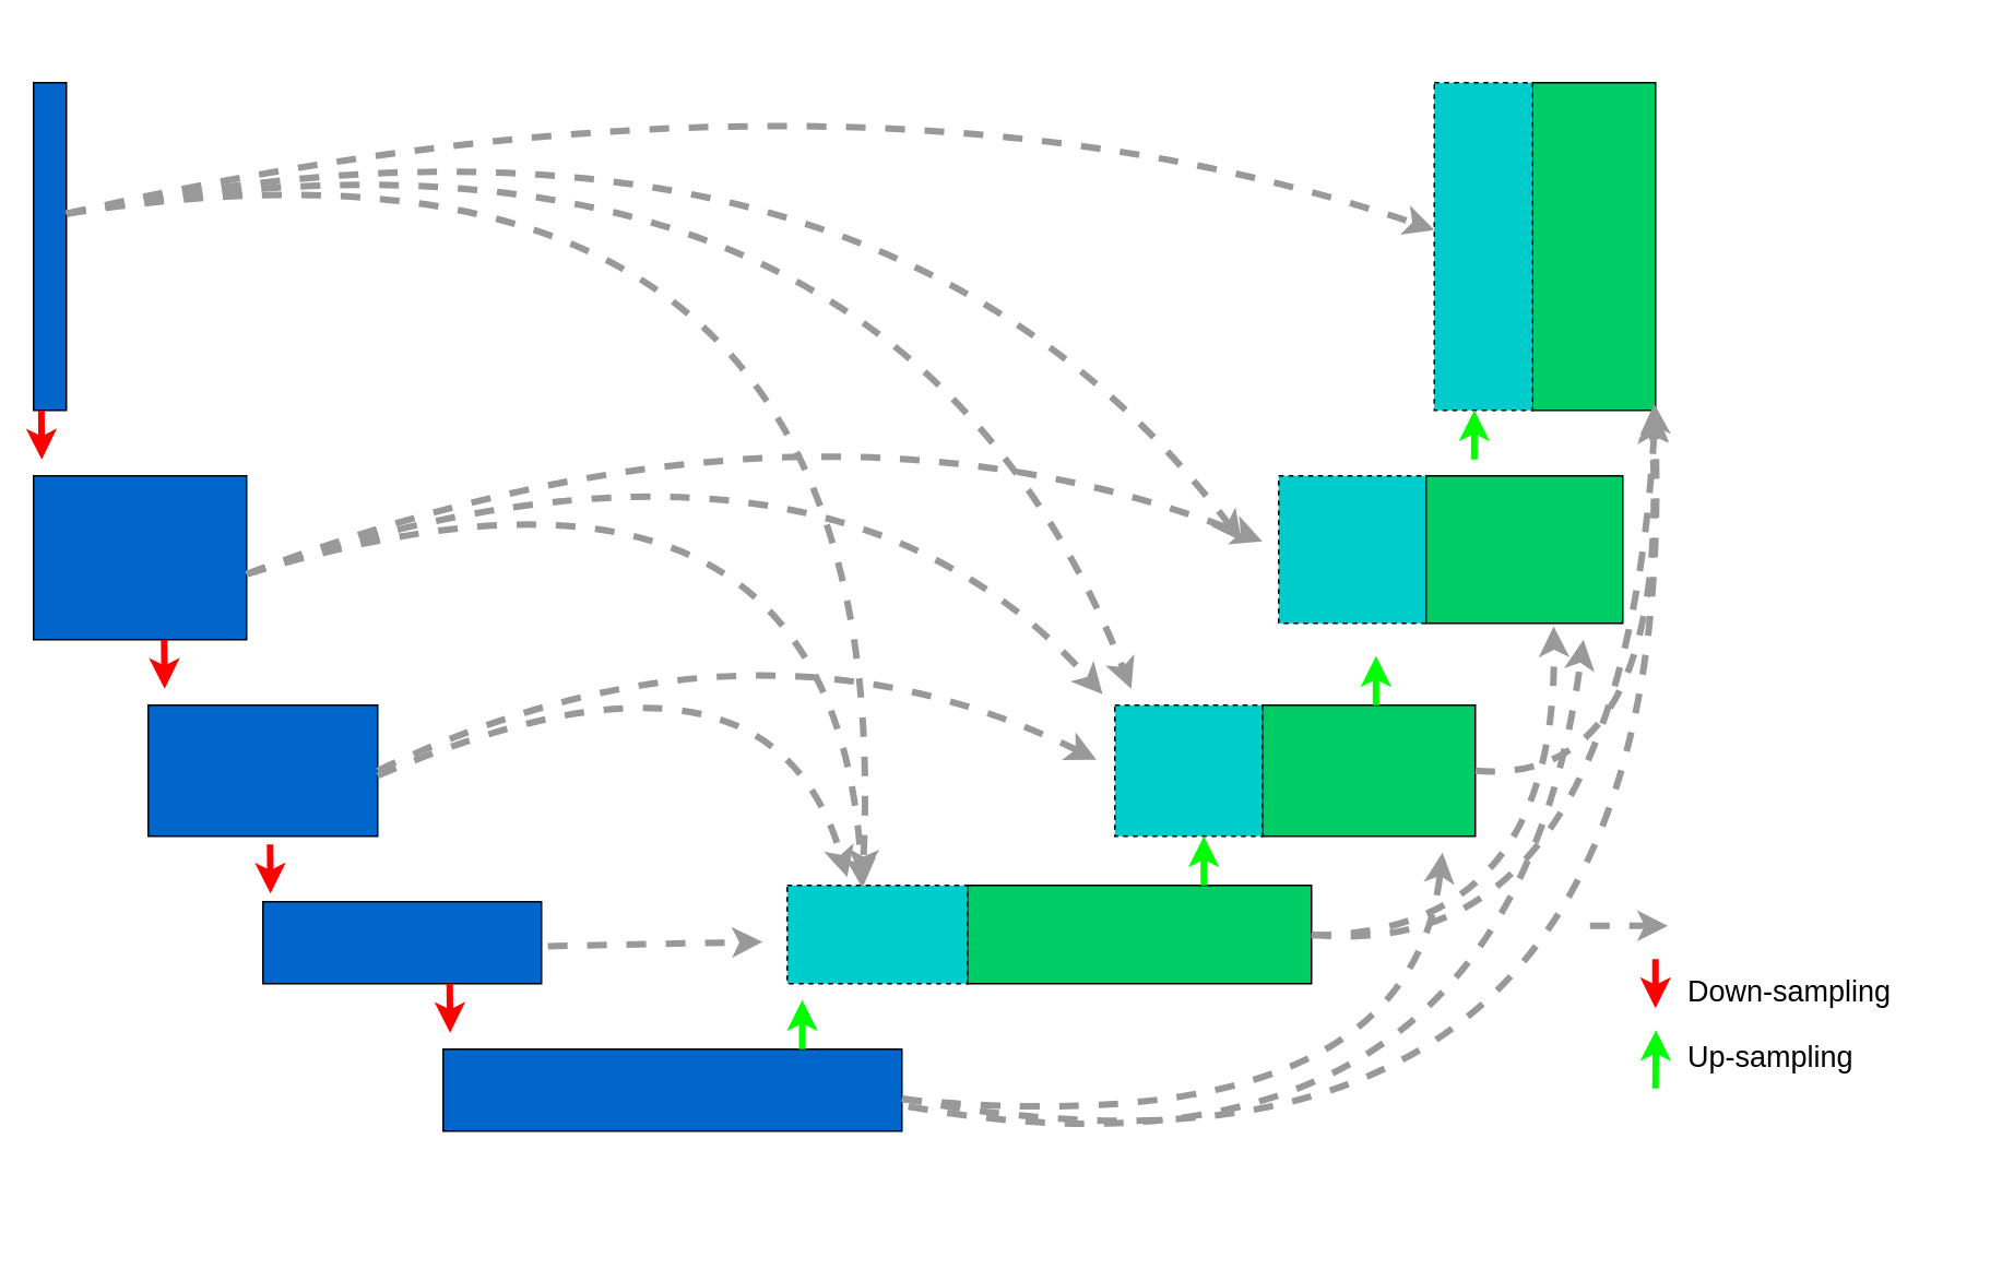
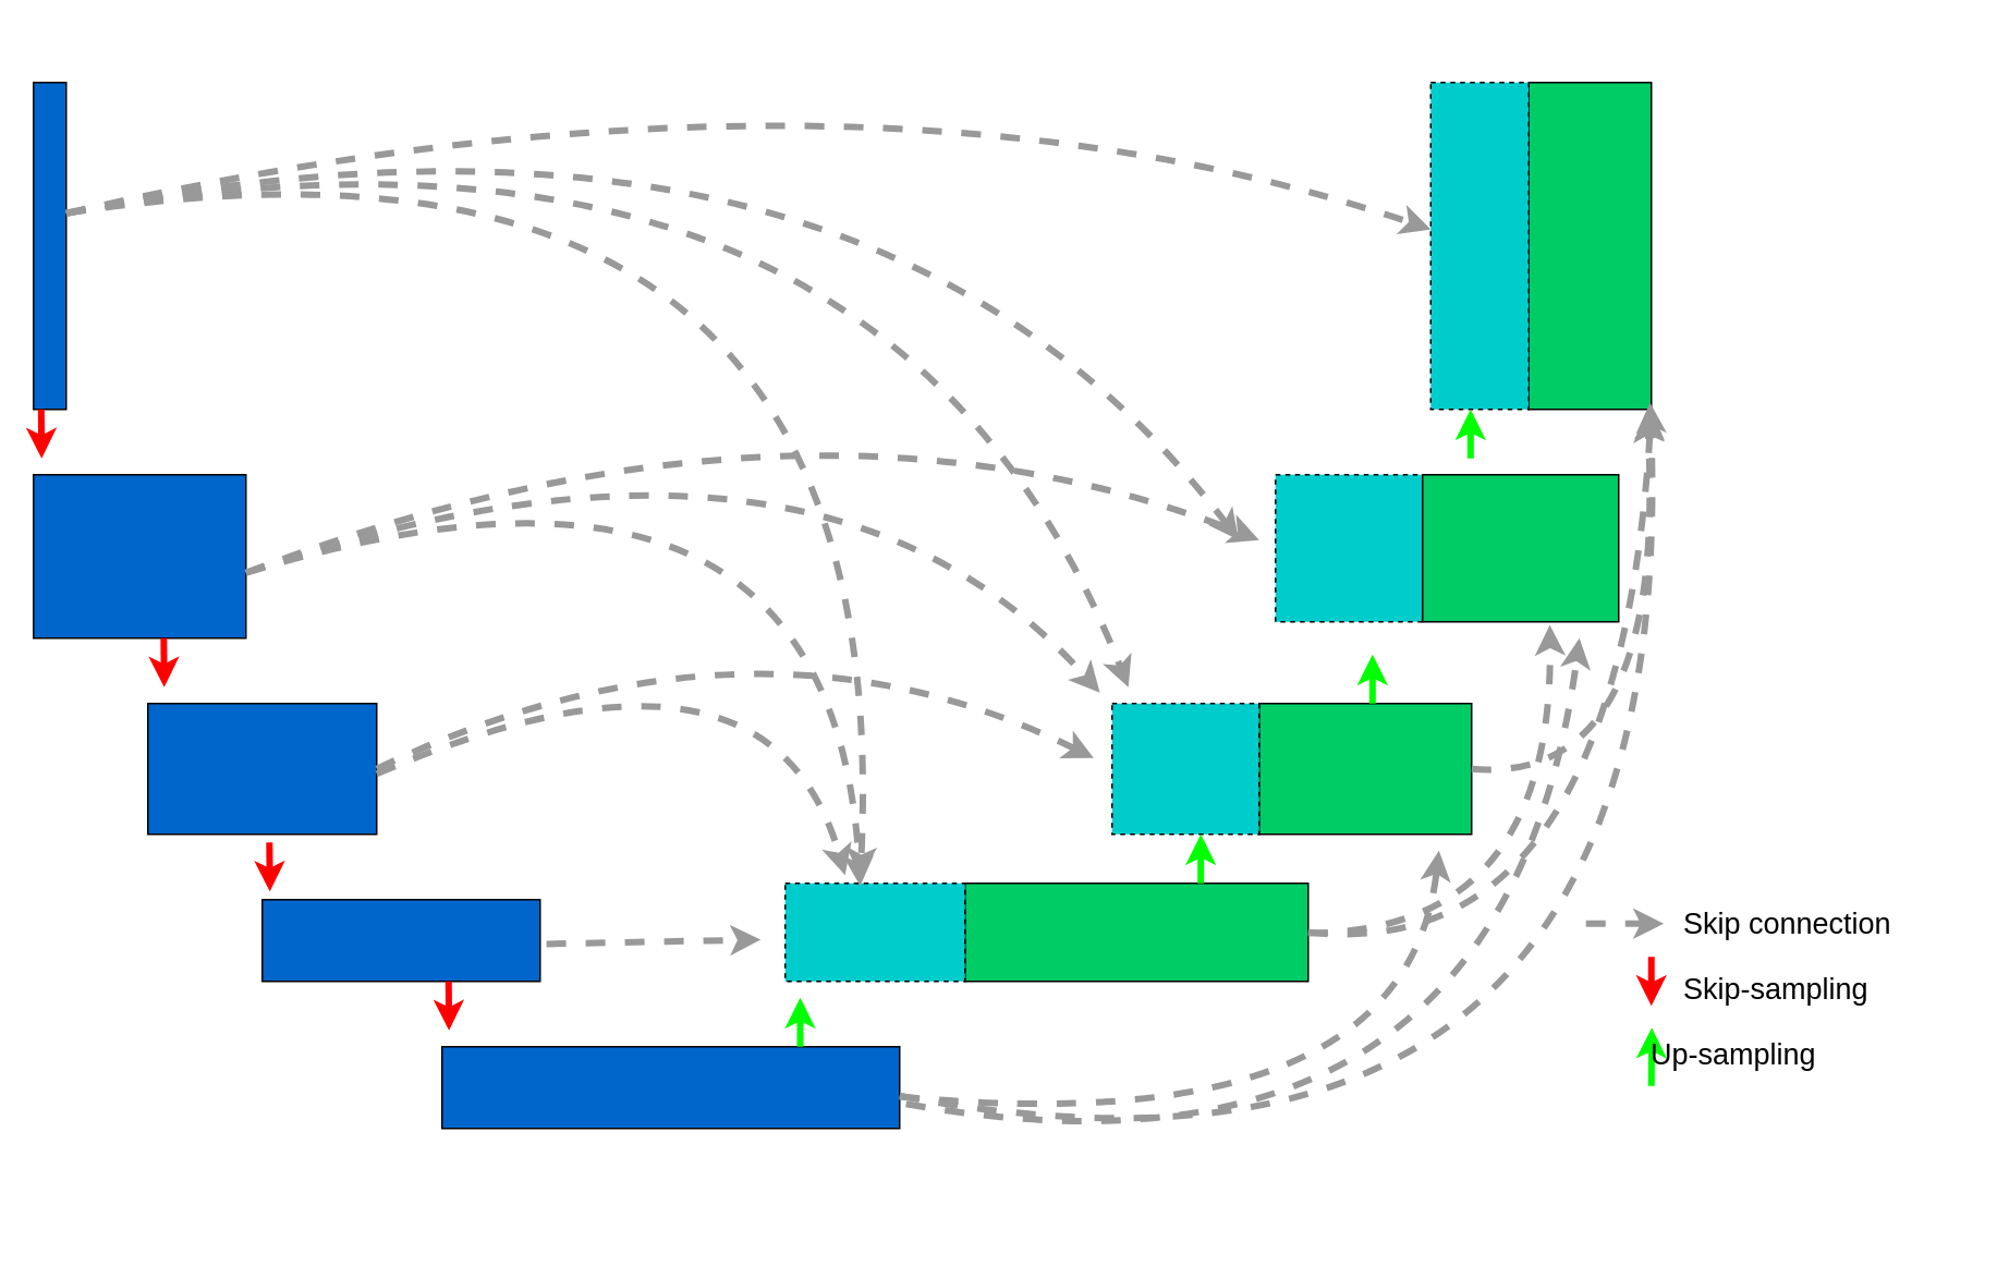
  <mxCell id="0" />
  <mxCell id="1" parent="0" />
  <mxCell id="2" value="" style="group" parent="1" vertex="1" connectable="0"><mxGeometry x="20" y="20" width="1180" height="740" as="geometry" /></mxCell>
  <mxCell id="3" value="" style="verticalLabelPosition=bottom;verticalAlign=top;html=1;shape=mxgraph.basic.rect;fillColor2=none;strokeWidth=1;size=20;indent=5;fillColor=#0066CC;" parent="2" vertex="1"><mxGeometry y="30" width="20" height="200" as="geometry" /></mxCell>
  <mxCell id="4" value="" style="verticalLabelPosition=bottom;verticalAlign=top;html=1;shape=mxgraph.basic.rect;fillColor2=none;strokeWidth=1;size=20;indent=5;fillColor=#0066CC;align=left;" parent="2" vertex="1"><mxGeometry y="270" width="130" height="100" as="geometry" /></mxCell>
  <mxCell id="5" value="" style="verticalLabelPosition=bottom;verticalAlign=top;html=1;shape=mxgraph.basic.rect;fillColor2=none;strokeWidth=1;size=20;indent=5;fillColor=#0066CC;" parent="2" vertex="1"><mxGeometry x="70" y="410" width="140" height="80" as="geometry" /></mxCell>
  <mxCell id="6" value="" style="verticalLabelPosition=bottom;verticalAlign=top;html=1;shape=mxgraph.basic.rect;fillColor2=none;strokeWidth=1;size=20;indent=5;fillColor=#0066CC;" parent="2" vertex="1"><mxGeometry x="140" y="530" width="170" height="50" as="geometry" /></mxCell>
  <mxCell id="7" value="" style="verticalLabelPosition=bottom;verticalAlign=top;html=1;shape=mxgraph.basic.rect;fillColor2=none;strokeWidth=1;size=20;indent=5;fillColor=#0066CC;" parent="2" vertex="1"><mxGeometry x="250" y="620" width="280" height="50" as="geometry" /></mxCell>
  <mxCell id="8" value="" style="verticalLabelPosition=bottom;verticalAlign=top;html=1;shape=mxgraph.basic.rect;fillColor2=none;strokeWidth=1;size=20;indent=5;fillColor=#00CC66;" parent="2" vertex="1"><mxGeometry x="570" y="520" width="210" height="60" as="geometry" /></mxCell>
  <mxCell id="9" value="" style="verticalLabelPosition=bottom;verticalAlign=top;html=1;shape=mxgraph.basic.rect;fillColor2=none;strokeWidth=1;size=20;indent=5;fillColor=#00CCCC;dashed=1;" parent="2" vertex="1"><mxGeometry x="460" y="520" width="110" height="60" as="geometry" /></mxCell>
  <mxCell id="10" value="" style="verticalLabelPosition=bottom;verticalAlign=top;html=1;shape=mxgraph.basic.rect;fillColor2=none;strokeWidth=1;size=20;indent=5;fillColor=#00CC66;" parent="2" vertex="1"><mxGeometry x="750" y="410" width="130" height="80" as="geometry" /></mxCell>
  <mxCell id="11" value="" style="verticalLabelPosition=bottom;verticalAlign=top;html=1;shape=mxgraph.basic.rect;fillColor2=none;strokeWidth=1;size=20;indent=5;fillColor=#00CCCC;dashed=1;" parent="2" vertex="1"><mxGeometry x="660" y="410" width="90" height="80" as="geometry" /></mxCell>
  <mxCell id="12" value="" style="edgeStyle=orthogonalEdgeStyle;rounded=0;orthogonalLoop=1;jettySize=auto;html=1;dashed=1;fontSize=24;fontColor=#FFFFFF;strokeColor=#7F00FF;strokeWidth=1;" parent="2" edge="1"><mxGeometry relative="1" as="geometry"><mxPoint x="840" y="315" as="sourcePoint" /><mxPoint x="880" y="315" as="targetPoint" /></mxGeometry></mxCell>
  <mxCell id="13" value="" style="verticalLabelPosition=bottom;verticalAlign=top;html=1;shape=mxgraph.basic.rect;fillColor2=none;strokeWidth=1;size=20;indent=5;fillColor=#00CCCC;dashed=1;" parent="2" vertex="1"><mxGeometry x="760" y="270" width="90" height="90" as="geometry" /></mxCell>
  <mxCell id="14" value="" style="verticalLabelPosition=bottom;verticalAlign=top;html=1;shape=mxgraph.basic.rect;fillColor2=none;strokeWidth=1;size=20;indent=5;fillColor=#00CC66;" parent="2" vertex="1"><mxGeometry x="850" y="270" width="120" height="90" as="geometry" /></mxCell>
  <mxCell id="15" value="" style="verticalLabelPosition=bottom;verticalAlign=top;html=1;shape=mxgraph.basic.rect;fillColor2=none;strokeWidth=1;size=20;indent=5;fillColor=#00CC66;" parent="2" vertex="1"><mxGeometry x="915" y="30" width="75" height="200" as="geometry" /></mxCell>
  <mxCell id="16" value="" style="verticalLabelPosition=bottom;verticalAlign=top;html=1;shape=mxgraph.basic.rect;fillColor2=none;strokeWidth=1;size=20;indent=5;fillColor=#00CCCC;dashed=1;" parent="2" vertex="1"><mxGeometry x="855" y="30" width="60" height="200" as="geometry" /></mxCell>
  <mxCell id="17" value="" style="endArrow=classic;html=1;rounded=0;strokeWidth=4;strokeColor=#999999;dashed=1;exitX=1.023;exitY=0.543;exitDx=0;exitDy=0;exitPerimeter=0;" parent="2" source="6" edge="1"><mxGeometry width="50" height="50" relative="1" as="geometry"><mxPoint x="330" y="554" as="sourcePoint" /><mxPoint x="445" y="554.44" as="targetPoint" /></mxGeometry></mxCell>
  <mxCell id="18" value="" style="endArrow=classic;html=1;rounded=0;strokeColor=#FF0000;strokeWidth=4;" parent="2" edge="1"><mxGeometry width="50" height="50" relative="1" as="geometry"><mxPoint x="4.72" y="230" as="sourcePoint" /><mxPoint x="5" y="260" as="targetPoint" /></mxGeometry></mxCell>
  <mxCell id="19" value="" style="endArrow=classic;html=1;rounded=0;strokeColor=#FF0000;strokeWidth=4;" parent="2" edge="1"><mxGeometry width="50" height="50" relative="1" as="geometry"><mxPoint x="79.72" y="370" as="sourcePoint" /><mxPoint x="80" y="400" as="targetPoint" /></mxGeometry></mxCell>
  <mxCell id="20" value="" style="endArrow=classic;html=1;rounded=0;strokeColor=#FF0000;strokeWidth=4;" parent="2" edge="1"><mxGeometry width="50" height="50" relative="1" as="geometry"><mxPoint x="144.37" y="495" as="sourcePoint" /><mxPoint x="144.65" y="525" as="targetPoint" /></mxGeometry></mxCell>
  <mxCell id="21" value="" style="endArrow=classic;html=1;rounded=0;strokeColor=#00FF00;strokeWidth=4;" parent="2" edge="1"><mxGeometry width="50" height="50" relative="1" as="geometry"><mxPoint x="714.29" y="520" as="sourcePoint" /><mxPoint x="714.29" y="490" as="targetPoint" /></mxGeometry></mxCell>
  <mxCell id="22" value="" style="endArrow=classic;html=1;rounded=0;strokeColor=#00FF00;strokeWidth=4;" parent="2" edge="1"><mxGeometry width="50" height="50" relative="1" as="geometry"><mxPoint x="819.38" y="410" as="sourcePoint" /><mxPoint x="819.38" y="380" as="targetPoint" /></mxGeometry></mxCell>
  <mxCell id="23" value="" style="endArrow=classic;html=1;rounded=0;strokeColor=#00FF00;strokeWidth=4;" parent="2" edge="1"><mxGeometry width="50" height="50" relative="1" as="geometry"><mxPoint x="879.38" y="260" as="sourcePoint" /><mxPoint x="879.38" y="230" as="targetPoint" /></mxGeometry></mxCell>
  <mxCell id="24" value="" style="endArrow=classic;html=1;rounded=0;strokeColor=#FF0000;strokeWidth=4;" parent="2" edge="1"><mxGeometry width="50" height="50" relative="1" as="geometry"><mxPoint x="254.0" y="580" as="sourcePoint" /><mxPoint x="254.28" y="610" as="targetPoint" /></mxGeometry></mxCell>
  <mxCell id="25" value="" style="endArrow=classic;html=1;rounded=0;strokeColor=#00FF00;strokeWidth=4;" parent="2" edge="1"><mxGeometry width="50" height="50" relative="1" as="geometry"><mxPoint x="469.17" y="620" as="sourcePoint" /><mxPoint x="469.17" y="590" as="targetPoint" /></mxGeometry></mxCell>
  <mxCell id="26" value="" style="curved=1;endArrow=classic;html=1;rounded=0;dashed=1;fontSize=24;fontColor=#FFFFFF;strokeColor=#999999;strokeWidth=4;" parent="2" target="16" edge="1"><mxGeometry width="50" height="50" relative="1" as="geometry"><mxPoint x="20" y="110" as="sourcePoint" /><mxPoint x="70" y="60" as="targetPoint" /><Array as="points"><mxPoint x="500" /></Array></mxGeometry></mxCell>
  <mxCell id="27" value="" style="curved=1;endArrow=classic;html=1;rounded=0;dashed=1;fontSize=24;fontColor=#FFFFFF;strokeColor=#999999;strokeWidth=4;entryX=-0.25;entryY=0.444;entryDx=0;entryDy=0;entryPerimeter=0;exitX=1;exitY=0.4;exitDx=0;exitDy=0;exitPerimeter=0;" parent="2" source="3" target="13" edge="1"><mxGeometry width="50" height="50" relative="1" as="geometry"><mxPoint x="30" y="120" as="sourcePoint" /><mxPoint x="860" y="136.389" as="targetPoint" /><Array as="points"><mxPoint x="510" y="10" /></Array></mxGeometry></mxCell>
  <mxCell id="28" value="" style="curved=1;endArrow=classic;html=1;rounded=0;dashed=1;fontSize=24;fontColor=#FFFFFF;strokeColor=#999999;strokeWidth=4;" parent="2" edge="1"><mxGeometry width="50" height="50" relative="1" as="geometry"><mxPoint x="20" y="110" as="sourcePoint" /><mxPoint x="670" y="400" as="targetPoint" /><Array as="points"><mxPoint x="520" y="20" /></Array></mxGeometry></mxCell>
  <mxCell id="29" value="" style="curved=1;endArrow=classic;html=1;rounded=0;dashed=1;fontSize=24;fontColor=#FFFFFF;strokeColor=#999999;strokeWidth=4;entryX=0.417;entryY=-0.056;entryDx=0;entryDy=0;entryPerimeter=0;" parent="2" target="9" edge="1"><mxGeometry width="50" height="50" relative="1" as="geometry"><mxPoint x="20" y="110" as="sourcePoint" /><mxPoint x="450" y="560" as="targetPoint" /><Array as="points"><mxPoint x="530" y="30" /></Array></mxGeometry></mxCell>
  <mxCell id="30" value="" style="curved=1;endArrow=classic;html=1;rounded=0;dashed=1;fontSize=24;fontColor=#FFFFFF;strokeColor=#999999;strokeWidth=4;" parent="2" edge="1"><mxGeometry width="50" height="50" relative="1" as="geometry"><mxPoint x="130" y="330" as="sourcePoint" /><mxPoint x="750" y="310" as="targetPoint" /><Array as="points"><mxPoint x="470" y="200" /></Array></mxGeometry></mxCell>
  <mxCell id="31" value="" style="curved=1;endArrow=classic;html=1;rounded=0;dashed=1;fontSize=24;fontColor=#FFFFFF;strokeColor=#999999;strokeWidth=4;entryX=-0.125;entryY=0.417;entryDx=0;entryDy=0;entryPerimeter=0;" parent="2" target="11" edge="1"><mxGeometry width="50" height="50" relative="1" as="geometry"><mxPoint x="210" y="450" as="sourcePoint" /><mxPoint x="750" y="330" as="targetPoint" /><Array as="points"><mxPoint x="440" y="340" /></Array></mxGeometry></mxCell>
  <mxCell id="32" value="" style="curved=1;endArrow=classic;html=1;rounded=0;dashed=1;fontSize=24;fontColor=#FFFFFF;strokeColor=#999999;strokeWidth=4;entryX=-0.083;entryY=-0.083;entryDx=0;entryDy=0;entryPerimeter=0;" parent="2" target="11" edge="1"><mxGeometry width="50" height="50" relative="1" as="geometry"><mxPoint x="130" y="330" as="sourcePoint" /><mxPoint x="760" y="320" as="targetPoint" /><Array as="points"><mxPoint x="480" y="210" /></Array></mxGeometry></mxCell>
  <mxCell id="33" value="" style="curved=1;endArrow=classic;html=1;rounded=0;dashed=1;fontSize=24;fontColor=#FFFFFF;strokeColor=#999999;strokeWidth=4;entryX=0.417;entryY=0.028;entryDx=0;entryDy=0;entryPerimeter=0;" parent="2" target="9" edge="1"><mxGeometry width="50" height="50" relative="1" as="geometry"><mxPoint x="130" y="330" as="sourcePoint" /><mxPoint x="666.68" y="413.36" as="targetPoint" /><Array as="points"><mxPoint x="490" y="220" /></Array></mxGeometry></mxCell>
  <mxCell id="34" value="" style="curved=1;endArrow=classic;html=1;rounded=0;dashed=1;fontSize=24;fontColor=#FFFFFF;strokeColor=#999999;strokeWidth=4;entryX=0.333;entryY=-0.083;entryDx=0;entryDy=0;entryPerimeter=0;" parent="2" target="9" edge="1"><mxGeometry width="50" height="50" relative="1" as="geometry"><mxPoint x="210" y="453" as="sourcePoint" /><mxPoint x="665" y="453.36" as="targetPoint" /><Array as="points"><mxPoint x="450" y="350" /></Array></mxGeometry></mxCell>
  <mxCell id="35" value="" style="curved=1;endArrow=classic;html=1;rounded=0;dashed=1;fontSize=24;fontColor=#FFFFFF;strokeColor=#999999;strokeWidth=4;" parent="2" edge="1"><mxGeometry width="50" height="50" relative="1" as="geometry"><mxPoint x="530.02" y="650.49" as="sourcePoint" /><mxPoint x="860" y="500" as="targetPoint" /><Array as="points"><mxPoint x="840" y="680" /></Array></mxGeometry></mxCell>
  <mxCell id="36" value="" style="curved=1;endArrow=classic;html=1;rounded=0;dashed=1;fontSize=24;fontColor=#FFFFFF;strokeColor=#999999;strokeWidth=4;exitX=1.014;exitY=0.7;exitDx=0;exitDy=0;exitPerimeter=0;entryX=0.8;entryY=1.111;entryDx=0;entryDy=0;entryPerimeter=0;" parent="2" source="7" target="14" edge="1"><mxGeometry width="50" height="50" relative="1" as="geometry"><mxPoint x="540.02" y="660.49" as="sourcePoint" /><mxPoint x="870" y="510" as="targetPoint" /><Array as="points"><mxPoint x="900" y="720" /></Array></mxGeometry></mxCell>
  <mxCell id="37" value="" style="curved=1;endArrow=classic;html=1;rounded=0;dashed=1;fontSize=24;fontColor=#FFFFFF;strokeColor=#999999;strokeWidth=4;entryX=0.989;entryY=0.979;entryDx=0;entryDy=0;entryPerimeter=0;" parent="2" target="15" edge="1"><mxGeometry width="50" height="50" relative="1" as="geometry"><mxPoint x="530" y="650" as="sourcePoint" /><mxPoint x="1000" y="230" as="targetPoint" /><Array as="points"><mxPoint x="1010" y="740" /></Array></mxGeometry></mxCell>
  <mxCell id="38" value="" style="curved=1;endArrow=classic;html=1;rounded=0;dashed=1;fontSize=24;fontColor=#FFFFFF;strokeColor=#999999;strokeWidth=4;entryX=0.649;entryY=1.021;entryDx=0;entryDy=0;entryPerimeter=0;" parent="2" target="14" edge="1"><mxGeometry width="50" height="50" relative="1" as="geometry"><mxPoint x="780" y="550.49" as="sourcePoint" /><mxPoint x="1109.98" y="400" as="targetPoint" /><Array as="points"><mxPoint x="930" y="550" /></Array></mxGeometry></mxCell>
  <mxCell id="39" value="" style="curved=1;endArrow=classic;html=1;rounded=0;dashed=1;fontSize=24;fontColor=#FFFFFF;strokeColor=#999999;strokeWidth=4;entryX=1;entryY=1;entryDx=0;entryDy=0;entryPerimeter=0;" parent="2" target="15" edge="1"><mxGeometry width="50" height="50" relative="1" as="geometry"><mxPoint x="780" y="550" as="sourcePoint" /><mxPoint x="1000" y="240" as="targetPoint" /><Array as="points"><mxPoint x="970" y="570" /></Array></mxGeometry></mxCell>
  <mxCell id="40" value="" style="curved=1;endArrow=classic;html=1;rounded=0;dashed=1;fontSize=24;fontColor=#FFFFFF;strokeColor=#999999;strokeWidth=4;entryX=0.964;entryY=1.007;entryDx=0;entryDy=0;entryPerimeter=0;" parent="2" target="15" edge="1"><mxGeometry width="50" height="50" relative="1" as="geometry"><mxPoint x="880" y="450" as="sourcePoint" /><mxPoint x="1090" y="130" as="targetPoint" /><Array as="points"><mxPoint x="1000" y="460" /></Array></mxGeometry></mxCell>
  <mxCell id="41" value="" style="group" parent="2" vertex="1" connectable="0"><mxGeometry x="950" y="530" width="197.719" height="114.05" as="geometry" /></mxCell>
  <mxCell id="42" value="" style="endArrow=classic;html=1;rounded=0;strokeColor=#FF0000;strokeWidth=4;" parent="41" edge="1"><mxGeometry width="50" height="50" relative="1" as="geometry"><mxPoint x="40" y="35" as="sourcePoint" /><mxPoint x="40" y="65" as="targetPoint" /></mxGeometry></mxCell>
  <mxCell id="43" value="" style="endArrow=classic;html=1;rounded=0;strokeColor=#00FF00;strokeWidth=4;" parent="41" edge="1"><mxGeometry width="50" height="50" relative="1" as="geometry"><mxPoint x="40" y="114.05" as="sourcePoint" /><mxPoint x="40.263" y="78.336" as="targetPoint" /></mxGeometry></mxCell>
- <mxCell id="44" value="Down-sampling" style="text;html=1;resizable=0;autosize=1;align=left;verticalAlign=middle;points=[];fillColor=none;strokeColor=none;rounded=0;dashed=1;fontSize=18;" parent="41" vertex="1"><mxGeometry x="57.719" y="40.003" width="140" height="30" as="geometry" /></mxCell>
- <mxCell id="45" value="Up-sampling" style="text;html=1;resizable=0;autosize=1;align=left;verticalAlign=middle;points=[];fillColor=none;strokeColor=none;rounded=0;dashed=1;fontSize=18;" parent="41" vertex="1"><mxGeometry x="57.719" y="79.996" width="120" height="30" as="geometry" /></mxCell>
+ <mxCell id="44" value="Skip-sampling" style="text;html=1;resizable=0;autosize=1;align=left;verticalAlign=middle;points=[];fillColor=none;strokeColor=none;rounded=0;dashed=1;fontSize=18;" parent="41" vertex="1"><mxGeometry x="57.719" y="40.003" width="140" height="30" as="geometry" /></mxCell>
+ <mxCell id="45" value="Up-sampling" style="text;html=1;resizable=0;autosize=1;align=left;verticalAlign=middle;points=[];fillColor=none;strokeColor=none;rounded=0;dashed=1;fontSize=18;" parent="41" vertex="1"><mxGeometry x="37.719" y="79.996" width="120" height="30" as="geometry" /></mxCell>
  <mxCell id="46" value="" style="endArrow=classic;html=1;rounded=0;strokeWidth=4;strokeColor=#999999;dashed=1;" parent="41" edge="1"><mxGeometry width="50" height="50" relative="1" as="geometry"><mxPoint y="14.66" as="sourcePoint" /><mxPoint x="47.588" y="14.66" as="targetPoint" /></mxGeometry></mxCell>
+ <mxCell id="47" value="Skip connection" style="text;html=1;resizable=0;autosize=1;align=left;verticalAlign=middle;points=[];fillColor=none;strokeColor=none;rounded=0;dashed=1;fontSize=18;" parent="41" vertex="1"><mxGeometry x="57.719" width="140" height="30" as="geometry" /></mxCell>
